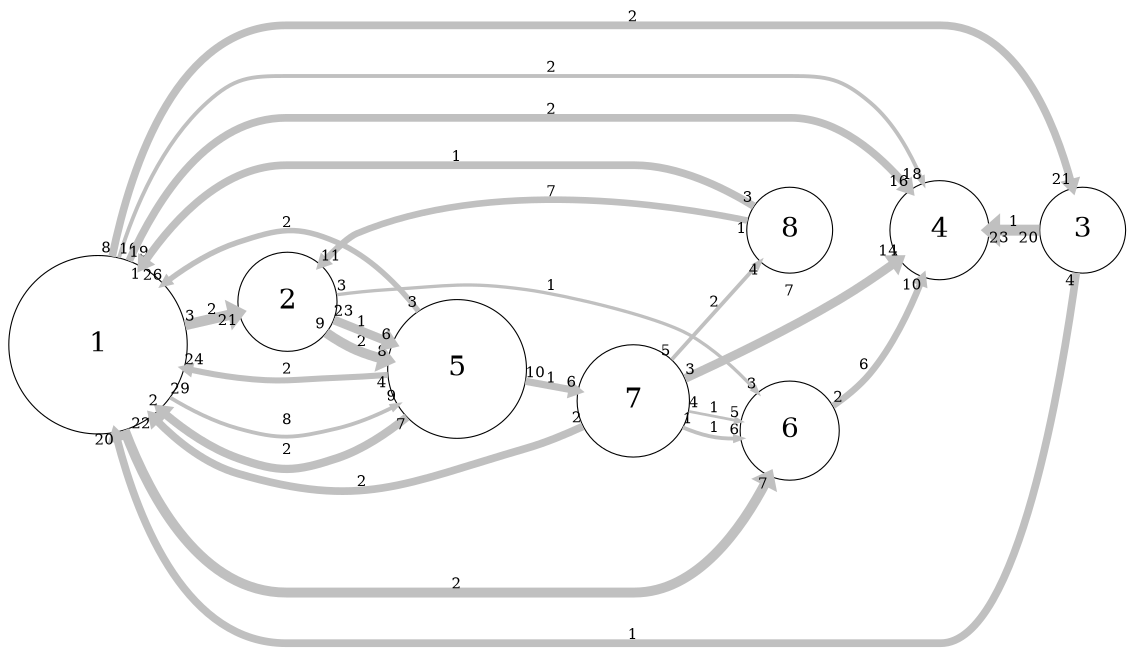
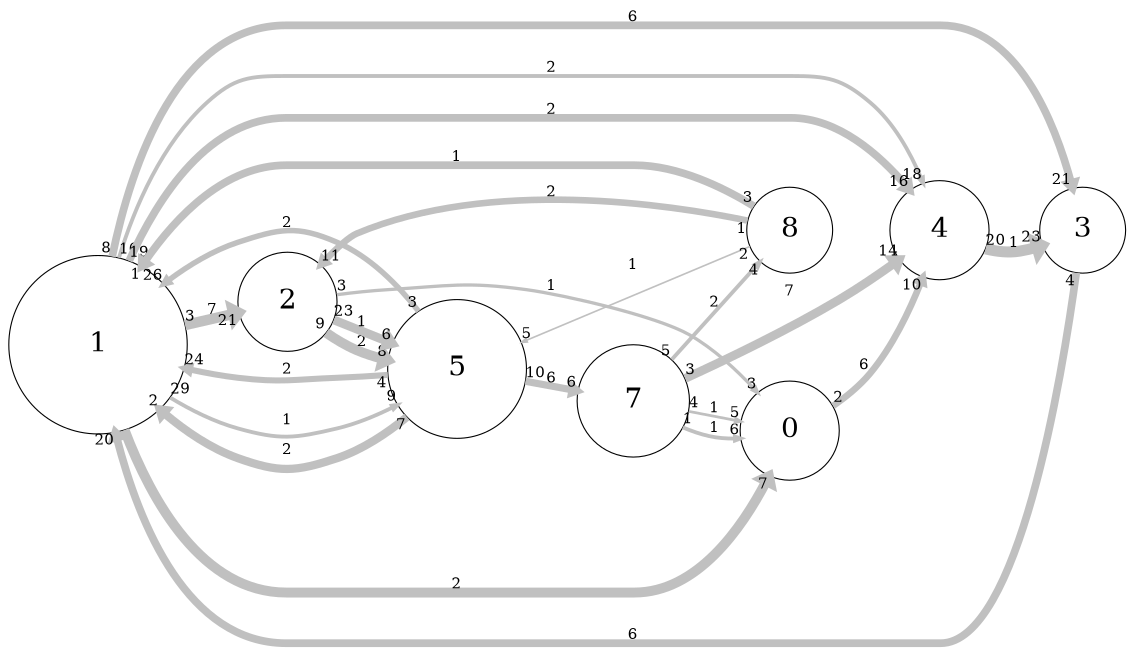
  digraph {
    rankdir=LR
    scale=1
    splines=spline
    node [fontsize=25 shape=circle]
    edge [arrowsize=0.5 capacity=2 color=grey from_pd=2 headlabel=6 penwidth=7.0 pt=7 splines=true taillabel=3 to_pd=5]
    n1 [height=2.25 label=1 width=2.25]
    n2 [height=1.25 label=2 width=1.25]
    n3 [height=1.0833 label=3 width=1.0833]
    n4 [height=1.25 label=4 width=1.25]
    n5 [height=1.75 label=5 width=1.75]
-   n6 [height=1.25 label=6 width=1.25]
+   n6 [height=1.25 label=0 width=1.25]
    n7 [height=1.4167 label=7 width=1.4167]
    n8 [height=1.0833 label=8 width=1.0833]
-   n1 -> n2 [headlabel=21 label=2 penwidth=9.5 pt=2 to_pd=20]
-   n1 -> n3 [from_pd=7 headlabel=21 label=2 taillabel=8 to_pd=20]
+   n1 -> n2 [headlabel=21 label=7 penwidth=9.5 pt=2 to_pd=20]
+   n1 -> n3 [from_pd=7 headlabel=21 label=6 taillabel=8 to_pd=20]
    n1 -> n4 [from_pd=15 headlabel=18 label=2 penwidth=3.5 pt=14 taillabel=16 to_pd=17]
    n1 -> n4 [from_pd=18 headlabel=16 label=2 taillabel=19 to_pd=15]
-   n1 -> n5 [capacity=1 from_pd=28 headlabel=9 label=8 penwidth=3.5 pt=14 taillabel=29 to_pd=8]
+   n1 -> n5 [capacity=1 from_pd=28 headlabel=9 label=1 penwidth=3.5 pt=14 taillabel=29 to_pd=8]
    n1 -> n6 [from_pd=0 headlabel=7 label=2 penwidth=9.0 pt=3 taillabel=1 to_pd=6]
    n2 -> n5 [from_pd=8 headlabel=8 label=2 penwidth=9.0 pt=3 taillabel=9 to_pd=7]
    n2 -> n5 [capacity=1 from_pd=22 label=1 penwidth=8.0 pt=5 taillabel=23]
    n2 -> n6 [capacity=1 headlabel=3 label=1 penwidth=3.0 pt=15 to_pd=2]
-   n3 -> n1 [capacity=1 from_pd=3 headlabel=20 label=1 taillabel=4 to_pd=19]
-   n3 -> n4 [capacity=1 from_pd=19 headlabel=23 label=1 penwidth=10.0 pt=1 taillabel=20 to_pd=22]
+   n3 -> n1 [capacity=1 from_pd=3 headlabel=20 label=6 taillabel=4 to_pd=19]
+   n4 -> n3 [capacity=1 from_pd=19 headlabel=23 label=1 penwidth=10.0 pt=1 taillabel=20 to_pd=22]
    n5 -> n1 [from_pd=6 headlabel=2 label=2 penwidth=7.5 pt=6 taillabel=7 to_pd=1]
    n5 -> n1 [headlabel=26 label=2 penwidth=5.0 pt=11 to_pd=25]
    n5 -> n1 [from_pd=3 headlabel=24 label=2 penwidth=5.5 pt=10 taillabel=4 to_pd=23]
-   n5 -> n7 [capacity=1 from_pd=9 label=1 penwidth=6.5 pt=8 taillabel=10]
+   n5 -> n7 [capacity=1 from_pd=9 label=6 penwidth=6.5 pt=8 taillabel=10]
    n6 -> n4 [from_pd=1 headlabel=10 label=6 penwidth=6.0 pt=9 taillabel=2 to_pd=9]
-   n7 -> n1 [from_pd=1 headlabel=22 label=2 taillabel=2 to_pd=21]
    n7 -> n4 [capacity=1 headlabel=14 label=7 penwidth=8.0 pt=5 to_pd=13]
    n7 -> n6 [capacity=1 from_pd=0 label=1 penwidth=3.5 pt=14 taillabel=1]
    n7 -> n6 [capacity=1 from_pd=3 headlabel=5 label=1 penwidth=2.5 pt=16 taillabel=4 to_pd=4]
    n7 -> n8 [from_pd=4 headlabel=4 label=2 penwidth=3.5 pt=14 taillabel=5 to_pd=3]
    n8 -> n1 [capacity=1 headlabel=1 label=1 to_pd=0]
-   n8 -> n2 [from_pd=0 headlabel=11 label=7 penwidth=6.0 pt=9 taillabel=1 to_pd=10]
+   n8 -> n2 [from_pd=0 headlabel=11 label=2 penwidth=6.0 pt=9 taillabel=1 to_pd=10]
+   n8 -> n5 [capacity=1 from_pd=1 headlabel=5 label=1 penwidth=1.5 pt=18 taillabel=2 to_pd=4]
  }
